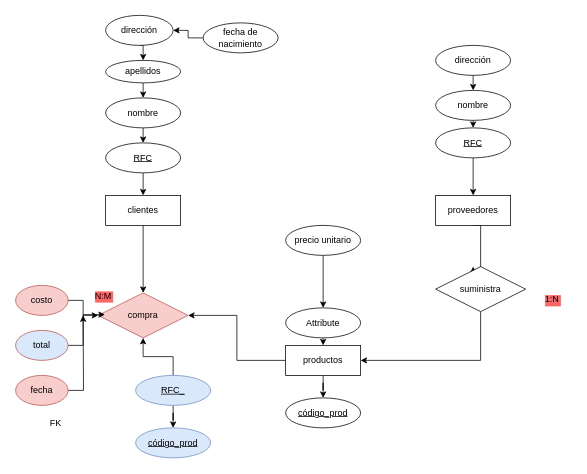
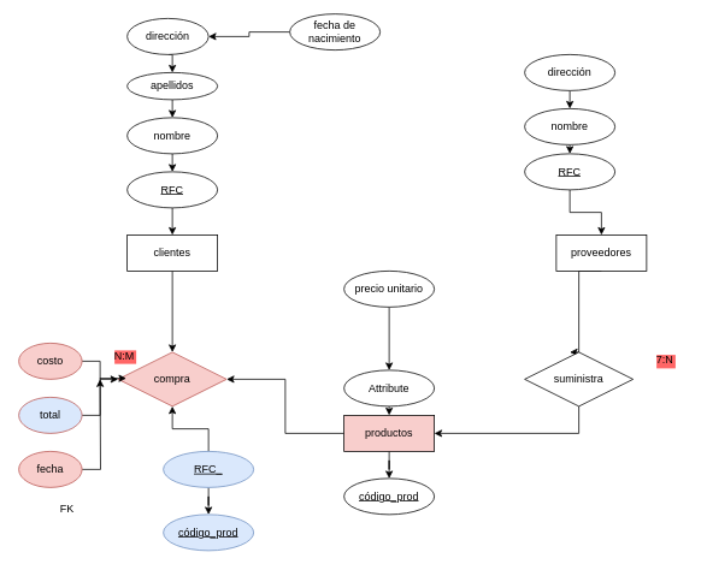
  <mxCell id="0" />
  <mxCell id="1" parent="0" />
  <mxCell id="2" style="edgeStyle=orthogonalEdgeStyle;rounded=0;orthogonalLoop=1;jettySize=auto;html=1;exitX=0.5;exitY=1;exitDx=0;exitDy=0;" edge="1" parent="1" source="3" target="9"><mxGeometry relative="1" as="geometry" /></mxCell>
  <mxCell id="3" value="clientes" style="whiteSpace=wrap;html=1;align=center;" vertex="1" parent="1"><mxGeometry x="140" y="260" width="100" height="40" as="geometry" /></mxCell>
  <mxCell id="4" style="edgeStyle=orthogonalEdgeStyle;rounded=0;orthogonalLoop=1;jettySize=auto;html=1;exitX=0.5;exitY=1;exitDx=0;exitDy=0;entryX=0.417;entryY=0;entryDx=0;entryDy=0;entryPerimeter=0;" edge="1" parent="1" source="5" target="11"><mxGeometry relative="1" as="geometry"><Array as="points"><mxPoint x="640" y="300" /><mxPoint x="640" y="390" /></Array></mxGeometry></mxCell>
- <mxCell id="5" value="proveedores" style="whiteSpace=wrap;html=1;align=center;" vertex="1" parent="1"><mxGeometry x="580" y="260" width="100" height="40" as="geometry" /></mxCell>
+ <mxCell id="5" value="proveedores" style="whiteSpace=wrap;html=1;align=center;" vertex="1" parent="1"><mxGeometry x="615" y="260" width="100" height="40" as="geometry" /></mxCell>
  <mxCell id="6" value="" style="edgeStyle=orthogonalEdgeStyle;rounded=0;orthogonalLoop=1;jettySize=auto;html=1;" edge="1" parent="1" source="8" target="23"><mxGeometry relative="1" as="geometry" /></mxCell>
  <mxCell id="7" style="edgeStyle=orthogonalEdgeStyle;rounded=0;orthogonalLoop=1;jettySize=auto;html=1;exitX=0;exitY=0.5;exitDx=0;exitDy=0;entryX=1;entryY=0.5;entryDx=0;entryDy=0;" edge="1" parent="1" source="8" target="9"><mxGeometry relative="1" as="geometry" /></mxCell>
- <mxCell id="8" value="productos" style="whiteSpace=wrap;html=1;align=center;" vertex="1" parent="1"><mxGeometry x="380" y="460" width="100" height="40" as="geometry" /></mxCell>
+ <mxCell id="8" value="productos" style="whiteSpace=wrap;html=1;align=center;fillColor=#f8cecc;" vertex="1" parent="1"><mxGeometry x="380" y="460" width="100" height="40" as="geometry" /></mxCell>
  <mxCell id="9" value="compra" style="shape=rhombus;perimeter=rhombusPerimeter;whiteSpace=wrap;html=1;align=center;fillColor=#f8cecc;strokeColor=#b85450;" vertex="1" parent="1"><mxGeometry x="130" y="390" width="120" height="60" as="geometry" /></mxCell>
  <mxCell id="10" style="edgeStyle=orthogonalEdgeStyle;rounded=0;orthogonalLoop=1;jettySize=auto;html=1;exitX=0.5;exitY=1;exitDx=0;exitDy=0;entryX=1;entryY=0.5;entryDx=0;entryDy=0;" edge="1" parent="1" source="11" target="8"><mxGeometry relative="1" as="geometry" /></mxCell>
- <mxCell id="11" value="suministra" style="shape=rhombus;perimeter=rhombusPerimeter;whiteSpace=wrap;html=1;align=center;" vertex="1" parent="1"><mxGeometry x="580" y="355" width="120" height="60" as="geometry" /></mxCell>
+ <mxCell id="11" value="suministra" style="shape=rhombus;perimeter=rhombusPerimeter;whiteSpace=wrap;html=1;align=center;" vertex="1" parent="1"><mxGeometry x="580" y="390" width="120" height="60" as="geometry" /></mxCell>
  <mxCell id="12" style="edgeStyle=orthogonalEdgeStyle;rounded=0;orthogonalLoop=1;jettySize=auto;html=1;exitX=1;exitY=0.5;exitDx=0;exitDy=0;" edge="1" parent="1" source="13" target="9"><mxGeometry relative="1" as="geometry" /></mxCell>
  <mxCell id="13" value="costo" style="ellipse;whiteSpace=wrap;html=1;align=center;fillColor=#f8cecc;strokeColor=#b85450;" vertex="1" parent="1"><mxGeometry y="380" width="70" height="40" as="geometry" x="20" /></mxCell>
  <mxCell id="14" style="edgeStyle=orthogonalEdgeStyle;rounded=0;orthogonalLoop=1;jettySize=auto;html=1;exitX=1;exitY=0.5;exitDx=0;exitDy=0;entryX=0.075;entryY=0.483;entryDx=0;entryDy=0;entryPerimeter=0;" edge="1" parent="1" source="15" target="9"><mxGeometry relative="1" as="geometry" /></mxCell>
  <mxCell id="15" value="total" style="ellipse;whiteSpace=wrap;html=1;align=center;fillColor=#dae8fc;strokeColor=#b85450;" vertex="1" parent="1"><mxGeometry y="440" width="70" height="40" as="geometry" x="20" /></mxCell>
  <mxCell id="16" style="edgeStyle=orthogonalEdgeStyle;rounded=0;orthogonalLoop=1;jettySize=auto;html=1;exitX=1;exitY=0.5;exitDx=0;exitDy=0;" edge="1" parent="1" source="17"><mxGeometry relative="1" as="geometry"><mxPoint x="110" y="420" as="targetPoint" /></mxGeometry></mxCell>
  <mxCell id="17" value="fecha" style="ellipse;whiteSpace=wrap;html=1;align=center;fillColor=#f8cecc;strokeColor=#b85450;" vertex="1" parent="1"><mxGeometry y="500" width="70" height="40" as="geometry" x="20" /></mxCell>
  <mxCell id="18" style="edgeStyle=orthogonalEdgeStyle;rounded=0;orthogonalLoop=1;jettySize=auto;html=1;exitX=0.5;exitY=1;exitDx=0;exitDy=0;entryX=0.5;entryY=0;entryDx=0;entryDy=0;" edge="1" parent="1" source="19" target="3"><mxGeometry relative="1" as="geometry" /></mxCell>
  <mxCell id="19" value="RFC" style="ellipse;whiteSpace=wrap;html=1;align=center;fontStyle=4;" vertex="1" parent="1"><mxGeometry x="140" y="190" width="100" height="40" as="geometry" /></mxCell>
  <mxCell id="20" style="edgeStyle=orthogonalEdgeStyle;rounded=0;orthogonalLoop=1;jettySize=auto;html=1;exitX=0.5;exitY=1;exitDx=0;exitDy=0;" edge="1" parent="1" source="21" target="5"><mxGeometry relative="1" as="geometry" /></mxCell>
  <mxCell id="21" value="RFC" style="ellipse;whiteSpace=wrap;html=1;align=center;fontStyle=4;" vertex="1" parent="1"><mxGeometry x="580" y="170" width="100" height="40" as="geometry" /></mxCell>
  <mxCell id="22" style="edgeStyle=orthogonalEdgeStyle;rounded=0;orthogonalLoop=1;jettySize=auto;html=1;" edge="1" parent="1"><mxGeometry relative="1" as="geometry"><mxPoint x="430" y="450" as="targetPoint" /><mxPoint x="430" y="450" as="sourcePoint" /></mxGeometry></mxCell>
  <mxCell id="23" value="código_prod" style="ellipse;whiteSpace=wrap;html=1;align=center;fontStyle=4;" vertex="1" parent="1"><mxGeometry x="380" y="530" width="100" height="40" as="geometry" /></mxCell>
  <mxCell id="24" value="" style="edgeStyle=orthogonalEdgeStyle;rounded=0;orthogonalLoop=1;jettySize=auto;html=1;" edge="1" parent="1" source="26" target="27"><mxGeometry relative="1" as="geometry" /></mxCell>
  <mxCell id="25" style="edgeStyle=orthogonalEdgeStyle;rounded=0;orthogonalLoop=1;jettySize=auto;html=1;exitX=0.5;exitY=0;exitDx=0;exitDy=0;" edge="1" parent="1" source="26" target="9"><mxGeometry relative="1" as="geometry" /></mxCell>
  <mxCell id="26" value="RFC_" style="ellipse;whiteSpace=wrap;html=1;align=center;fontStyle=4;fillColor=#dae8fc;strokeColor=#6c8ebf;" vertex="1" parent="1"><mxGeometry x="180" y="500" width="100" height="40" as="geometry" /></mxCell>
  <mxCell id="27" value="código_prod" style="ellipse;whiteSpace=wrap;html=1;align=center;fontStyle=4;fillColor=#dae8fc;strokeColor=#6c8ebf;" vertex="1" parent="1"><mxGeometry x="180" y="570" width="100" height="40" as="geometry" /></mxCell>
  <mxCell id="28" value="" style="line;strokeWidth=1;rotatable=0;dashed=0;labelPosition=right;align=left;verticalAlign=middle;spacingTop=0;spacingLeft=6;points=[];portConstraint=eastwest;labelBackgroundColor=#FF6666;" vertex="1" parent="1"><mxGeometry x="400" y="420" width="60" height="10" as="geometry" /></mxCell>
  <mxCell id="29" value="" style="line;strokeWidth=1;rotatable=0;dashed=0;labelPosition=right;align=left;verticalAlign=middle;spacingTop=0;spacingLeft=6;points=[];portConstraint=eastwest;labelBackgroundColor=#FF6666;" vertex="1" parent="1"><mxGeometry x="400" y="420" width="60" height="10" as="geometry" /></mxCell>
- <mxCell id="30" value="1:N" style="text;strokeColor=none;fillColor=none;spacingLeft=4;spacingRight=4;overflow=hidden;rotatable=0;points=[[0,0.5],[1,0.5]];portConstraint=eastwest;fontSize=12;labelBackgroundColor=#FF6666;" vertex="1" parent="1"><mxGeometry x="720" y="385" width="40" height="30" as="geometry" /></mxCell>
+ <mxCell id="30" value="7:N" style="text;strokeColor=none;fillColor=none;spacingLeft=4;spacingRight=4;overflow=hidden;rotatable=0;points=[[0,0.5],[1,0.5]];portConstraint=eastwest;fontSize=12;labelBackgroundColor=#FF6666;" vertex="1" parent="1"><mxGeometry x="720" y="385" width="40" height="30" as="geometry" /></mxCell>
  <mxCell id="31" value="N:M" style="text;strokeColor=none;fillColor=none;spacingLeft=4;spacingRight=4;overflow=hidden;rotatable=0;points=[[0,0.5],[1,0.5]];portConstraint=eastwest;fontSize=12;labelBackgroundColor=#FF6666;" vertex="1" parent="1"><mxGeometry x="120" y="380" width="40" height="30" as="geometry" /></mxCell>
  <mxCell id="32" style="edgeStyle=orthogonalEdgeStyle;rounded=0;orthogonalLoop=1;jettySize=auto;html=1;exitX=0.5;exitY=1;exitDx=0;exitDy=0;entryX=0.5;entryY=0;entryDx=0;entryDy=0;" edge="1" parent="1" source="33" target="8"><mxGeometry relative="1" as="geometry" /></mxCell>
  <mxCell id="33" value="Attribute" style="ellipse;whiteSpace=wrap;html=1;align=center;labelBackgroundColor=none;" vertex="1" parent="1"><mxGeometry x="380" y="410" width="100" height="40" as="geometry" /></mxCell>
  <mxCell id="34" style="edgeStyle=orthogonalEdgeStyle;rounded=0;orthogonalLoop=1;jettySize=auto;html=1;exitX=0.5;exitY=1;exitDx=0;exitDy=0;entryX=0.5;entryY=0;entryDx=0;entryDy=0;" edge="1" parent="1" source="35" target="41"><mxGeometry relative="1" as="geometry" /></mxCell>
  <mxCell id="35" value="apellidos" style="ellipse;whiteSpace=wrap;html=1;align=center;labelBackgroundColor=none;" vertex="1" parent="1"><mxGeometry x="140" y="80" width="100" height="30" as="geometry" /></mxCell>
  <mxCell id="36" style="edgeStyle=orthogonalEdgeStyle;rounded=0;orthogonalLoop=1;jettySize=auto;html=1;exitX=0.5;exitY=1;exitDx=0;exitDy=0;entryX=0.5;entryY=0;entryDx=0;entryDy=0;" edge="1" parent="1" source="37" target="35"><mxGeometry relative="1" as="geometry" /></mxCell>
  <mxCell id="37" value="dirección" style="ellipse;whiteSpace=wrap;html=1;align=center;labelBackgroundColor=none;" vertex="1" parent="1"><mxGeometry x="140" width="90" height="40" as="geometry" y="20" /></mxCell>
  <mxCell id="38" style="edgeStyle=orthogonalEdgeStyle;rounded=0;orthogonalLoop=1;jettySize=auto;html=1;exitX=0.5;exitY=1;exitDx=0;exitDy=0;entryX=0.5;entryY=0;entryDx=0;entryDy=0;" edge="1" parent="1" source="39" target="33"><mxGeometry relative="1" as="geometry" /></mxCell>
  <mxCell id="39" value="precio unitario" style="ellipse;whiteSpace=wrap;html=1;align=center;labelBackgroundColor=none;" vertex="1" parent="1"><mxGeometry x="380" y="300" width="100" height="40" as="geometry" /></mxCell>
  <mxCell id="40" style="edgeStyle=orthogonalEdgeStyle;rounded=0;orthogonalLoop=1;jettySize=auto;html=1;exitX=0.5;exitY=1;exitDx=0;exitDy=0;entryX=0.5;entryY=0;entryDx=0;entryDy=0;" edge="1" parent="1" source="41" target="19"><mxGeometry relative="1" as="geometry" /></mxCell>
  <mxCell id="41" value="nombre" style="ellipse;whiteSpace=wrap;html=1;align=center;labelBackgroundColor=none;" vertex="1" parent="1"><mxGeometry x="140" y="130" width="100" height="40" as="geometry" /></mxCell>
  <mxCell id="42" style="edgeStyle=orthogonalEdgeStyle;rounded=0;orthogonalLoop=1;jettySize=auto;html=1;exitX=0;exitY=0.5;exitDx=0;exitDy=0;entryX=1;entryY=0.5;entryDx=0;entryDy=0;" edge="1" parent="1" source="43" target="37"><mxGeometry relative="1" as="geometry" /></mxCell>
- <mxCell id="43" value="fecha de nacimiento" style="ellipse;whiteSpace=wrap;html=1;align=center;labelBackgroundColor=none;" vertex="1" parent="1"><mxGeometry x="270" y="30" width="100" height="40" as="geometry" /></mxCell>
+ <mxCell id="43" value="fecha de nacimiento" style="ellipse;whiteSpace=wrap;html=1;align=center;labelBackgroundColor=none;" vertex="1" parent="1"><mxGeometry x="320" y="15" width="100" height="40" as="geometry" /></mxCell>
  <mxCell id="44" style="edgeStyle=orthogonalEdgeStyle;rounded=0;orthogonalLoop=1;jettySize=auto;html=1;exitX=0.5;exitY=1;exitDx=0;exitDy=0;entryX=0.5;entryY=0;entryDx=0;entryDy=0;" edge="1" parent="1" source="45" target="21"><mxGeometry relative="1" as="geometry" /></mxCell>
  <mxCell id="45" value="nombre" style="ellipse;whiteSpace=wrap;html=1;align=center;labelBackgroundColor=none;" vertex="1" parent="1"><mxGeometry x="580" y="120" width="100" height="40" as="geometry" /></mxCell>
  <mxCell id="46" style="edgeStyle=orthogonalEdgeStyle;rounded=0;orthogonalLoop=1;jettySize=auto;html=1;exitX=0.5;exitY=1;exitDx=0;exitDy=0;entryX=0.5;entryY=0;entryDx=0;entryDy=0;" edge="1" parent="1" source="47" target="45"><mxGeometry relative="1" as="geometry" /></mxCell>
  <mxCell id="47" value="dirección" style="ellipse;whiteSpace=wrap;html=1;align=center;labelBackgroundColor=none;" vertex="1" parent="1"><mxGeometry x="580" y="60" width="100" height="40" as="geometry" /></mxCell>
  <mxCell id="48" value="FK&#10;" style="text;strokeColor=none;fillColor=none;spacingLeft=4;spacingRight=4;overflow=hidden;rotatable=0;points=[[0,0.5],[1,0.5]];portConstraint=eastwest;fontSize=12;labelBackgroundColor=none;" vertex="1" parent="1"><mxGeometry x="60" y="550" width="40" height="30" as="geometry" /></mxCell>
